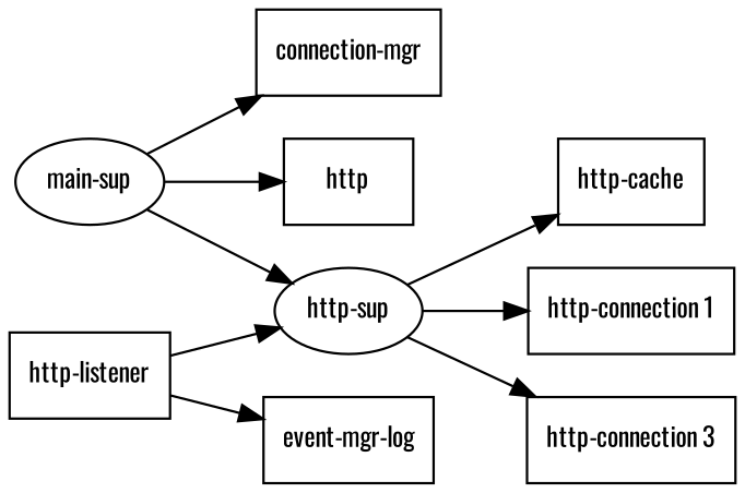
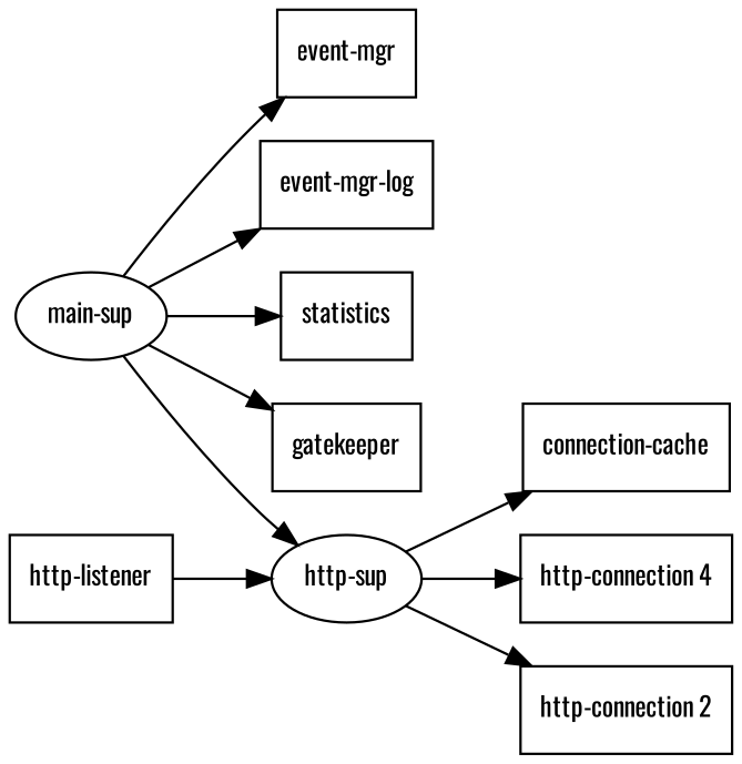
  digraph {
    fontname=Oswald
    rankdir=LR
    node [fontname=Oswald fontsize=11 shape=box]
    edge [fontname=Oswald]
    n1 [label="main-sup" shape=ellipse]
-   n2 [label="connection-mgr"]
+   n2 [label="event-mgr"]
    n3 [label="event-mgr-log"]
-   n5 [label=http]
+   n4 [label=statistics]
+   n5 [label=gatekeeper]
    n6 [label="http-sup" shape=ellipse]
-   n7 [label="http-cache"]
-   n8 [label="http-connection 1"]
-   n9 [label="http-connection 3"]
+   n7 [label="connection-cache"]
+   n8 [label="http-connection 4"]
+   n9 [label="http-connection 2"]
    n10 [label="http-listener"]
    n1 -> n2
-   n10 -> n3
+   n1 -> n3
+   n1 -> n4
    n1 -> n5
    n1 -> n6
    n6 -> n7
    n6 -> n8
    n6 -> n9
    n10 -> n6
  }
